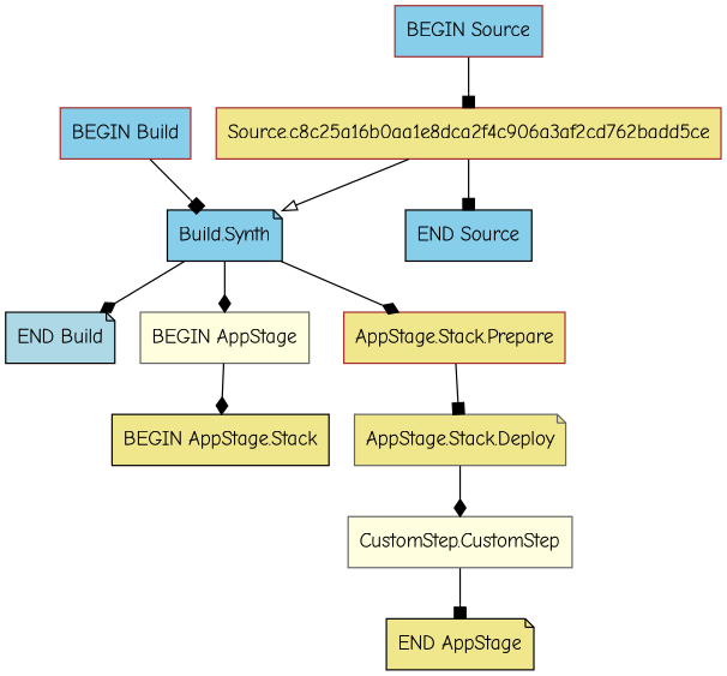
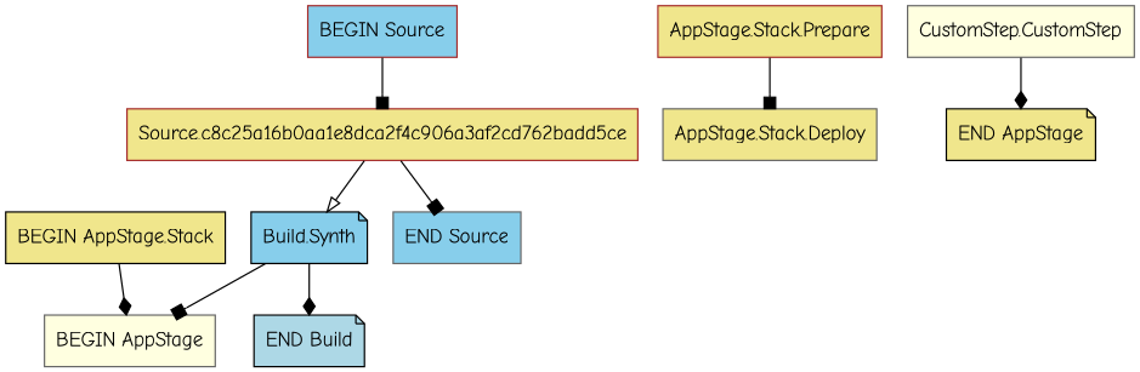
  digraph {
    fontname="Comic Neue"
    node [color=black fillcolor=khaki fontname="Comic Neue" shape=box style=filled]
    edge [arrowhead=box fontname="Comic Neue"]
    "Build.Synth" [fillcolor=skyblue shape=note]
-   "BEGIN Build" [color=brown fillcolor=skyblue]
    "END Build" [fillcolor=lightblue shape=note]
    "BEGIN AppStage" [color=gray40 fillcolor=lightyellow]
    "AppStage.Stack.Prepare" [color=brown]
    "BEGIN AppStage.Stack"
-   "AppStage.Stack.Deploy" [color=gray40 shape=note]
+   "AppStage.Stack.Deploy" [color=gray40]
    "Source.c8c25a16b0aa1e8dca2f4c906a3af2cd762badd5ce" [color=brown]
-   "END Source" [fillcolor=skyblue]
+   "END Source" [color=gray40 fillcolor=skyblue]
    "END AppStage" [shape=note]
    n11 [color=gray40 fillcolor=lightyellow label="CustomStep.CustomStep"]
    "BEGIN Source" [color=brown fillcolor=skyblue]
    "Build.Synth" -> "END Build" [arrowhead=diamond]
-   "Build.Synth" -> "BEGIN AppStage" [arrowhead=diamond]
-   "Build.Synth" -> "AppStage.Stack.Prepare" [arrowhead=diamond]
-   "BEGIN Build" -> "Build.Synth"
-   "BEGIN AppStage" -> "BEGIN AppStage.Stack" [arrowhead=diamond]
+   "Build.Synth" -> "BEGIN AppStage"
+   "BEGIN AppStage.Stack" -> "BEGIN AppStage" [arrowhead=diamond]
    "AppStage.Stack.Prepare" -> "AppStage.Stack.Deploy"
-   "AppStage.Stack.Deploy" -> n11 [arrowhead=diamond]
    "Source.c8c25a16b0aa1e8dca2f4c906a3af2cd762badd5ce" -> "Build.Synth" [arrowhead=onormal]
    "Source.c8c25a16b0aa1e8dca2f4c906a3af2cd762badd5ce" -> "END Source"
-   n11 -> "END AppStage"
+   n11 -> "END AppStage" [arrowhead=diamond]
    "BEGIN Source" -> "Source.c8c25a16b0aa1e8dca2f4c906a3af2cd762badd5ce"
  }
